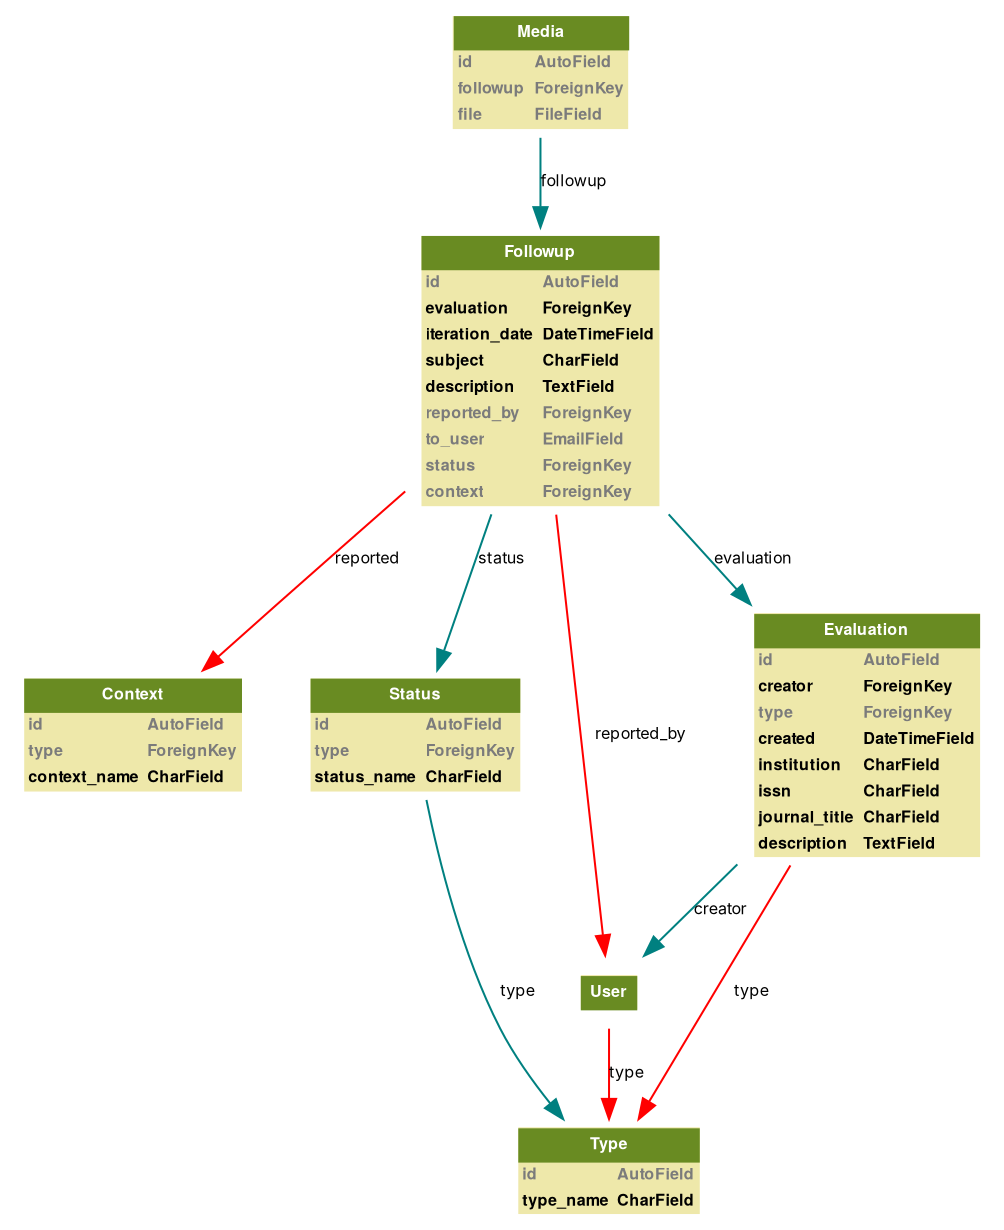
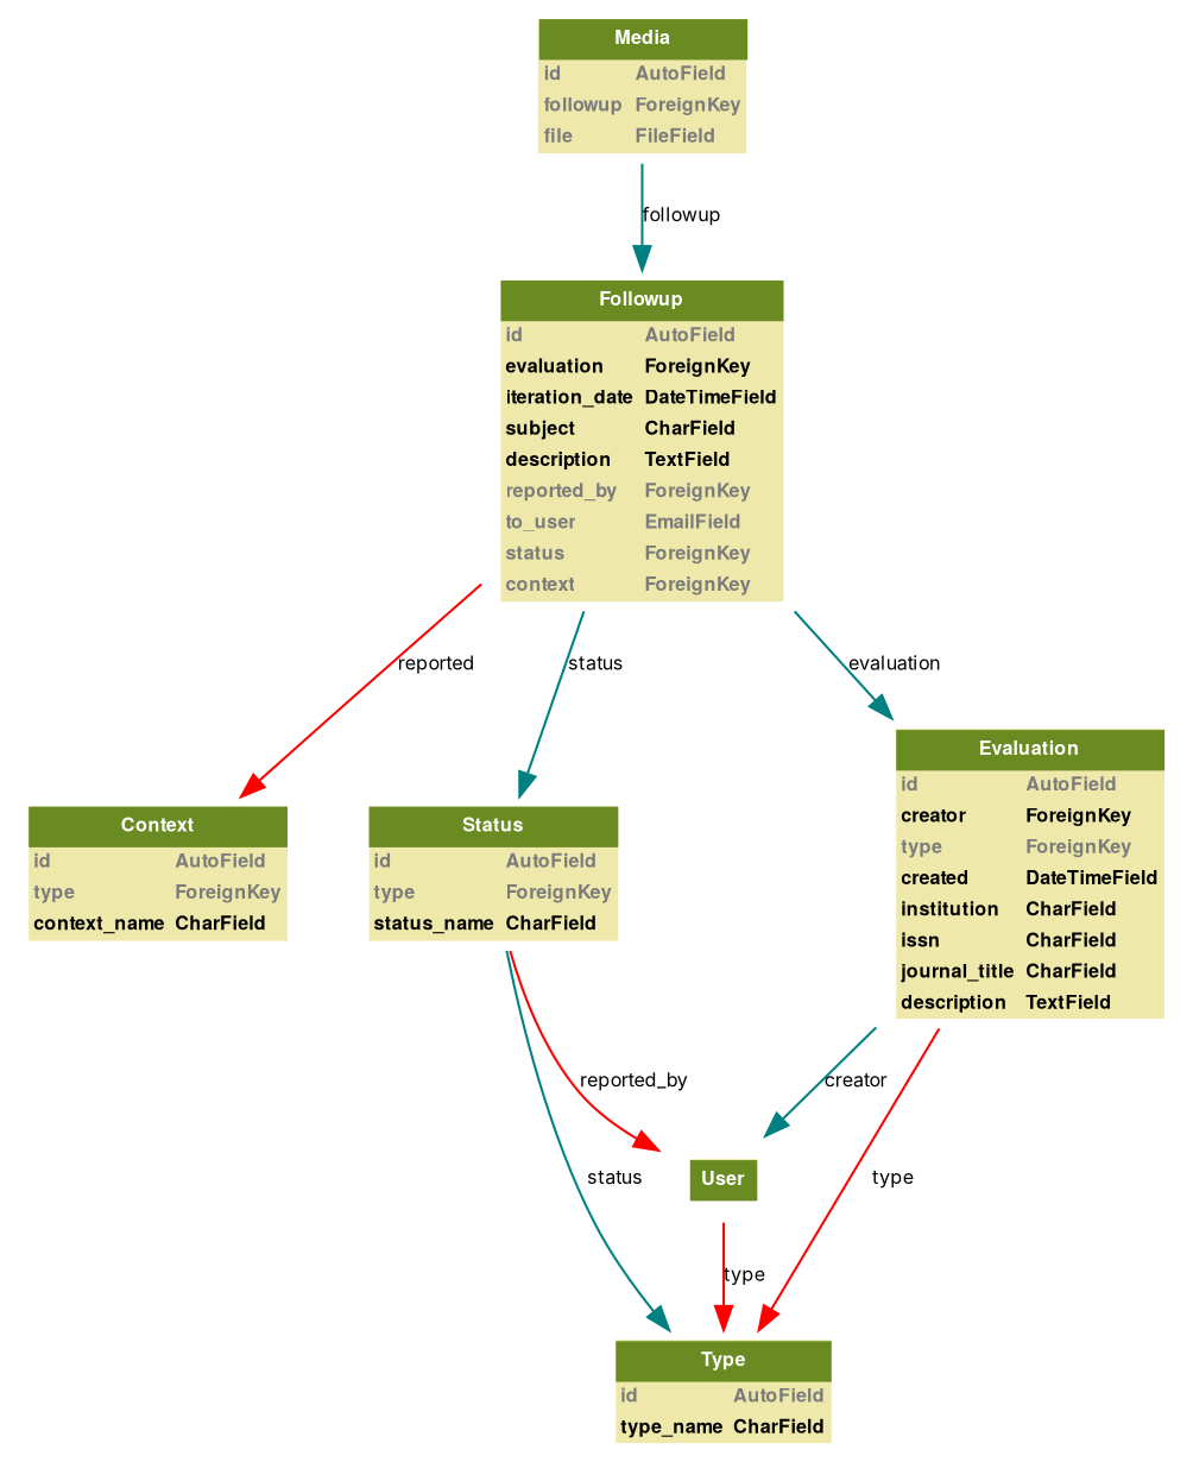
  digraph {
    fontname=Inter
    fontsize=8
    node [fontname=Inter fontsize=8 shape=plaintext]
    edge [color=teal fontname=Inter fontsize=8]
    n1 [label=< <TABLE BGCOLOR="palegoldenrod" BORDER="0" CELLBORDER="0" CELLSPACING="0"> <TR><TD COLSPAN="2" CELLPADDING="4" ALIGN="CENTER" BGCOLOR="olivedrab4" ><FONT FACE="Helvetica Bold" COLOR="white" >Type</FONT></TD></TR>    <TR><TD ALIGN="LEFT" BORDER="0" ><FONT COLOR="#7B7B7B" FACE="Helvetica Bold">id</FONT ></TD> <TD ALIGN="LEFT" ><FONT COLOR="#7B7B7B" FACE="Helvetica Bold">AutoField</FONT ></TD></TR>  <TR><TD ALIGN="LEFT" BORDER="0" ><FONT FACE="Helvetica Bold">type_name</FONT ></TD> <TD ALIGN="LEFT" ><FONT FACE="Helvetica Bold">CharField</FONT ></TD></TR>   </TABLE> >]
    n2 [label=< <TABLE BGCOLOR="palegoldenrod" BORDER="0" CELLBORDER="0" CELLSPACING="0"> <TR><TD COLSPAN="2" CELLPADDING="4" ALIGN="CENTER" BGCOLOR="olivedrab4" ><FONT FACE="Helvetica Bold" COLOR="white" >Context</FONT></TD></TR>    <TR><TD ALIGN="LEFT" BORDER="0" ><FONT COLOR="#7B7B7B" FACE="Helvetica Bold">id</FONT ></TD> <TD ALIGN="LEFT" ><FONT COLOR="#7B7B7B" FACE="Helvetica Bold">AutoField</FONT ></TD></TR>  <TR><TD ALIGN="LEFT" BORDER="0" ><FONT COLOR="#7B7B7B" FACE="Helvetica Bold">type</FONT ></TD> <TD ALIGN="LEFT" ><FONT COLOR="#7B7B7B" FACE="Helvetica Bold">ForeignKey</FONT ></TD></TR>  <TR><TD ALIGN="LEFT" BORDER="0" ><FONT FACE="Helvetica Bold">context_name</FONT ></TD> <TD ALIGN="LEFT" ><FONT FACE="Helvetica Bold">CharField</FONT ></TD></TR>   </TABLE> >]
    n3 [label=< <TABLE BGCOLOR="palegoldenrod" BORDER="0" CELLBORDER="0" CELLSPACING="0"> <TR><TD COLSPAN="2" CELLPADDING="4" ALIGN="CENTER" BGCOLOR="olivedrab4" ><FONT FACE="Helvetica Bold" COLOR="white" >Status</FONT></TD></TR>    <TR><TD ALIGN="LEFT" BORDER="0" ><FONT COLOR="#7B7B7B" FACE="Helvetica Bold">id</FONT ></TD> <TD ALIGN="LEFT" ><FONT COLOR="#7B7B7B" FACE="Helvetica Bold">AutoField</FONT ></TD></TR>  <TR><TD ALIGN="LEFT" BORDER="0" ><FONT COLOR="#7B7B7B" FACE="Helvetica Bold">type</FONT ></TD> <TD ALIGN="LEFT" ><FONT COLOR="#7B7B7B" FACE="Helvetica Bold">ForeignKey</FONT ></TD></TR>  <TR><TD ALIGN="LEFT" BORDER="0" ><FONT FACE="Helvetica Bold">status_name</FONT ></TD> <TD ALIGN="LEFT" ><FONT FACE="Helvetica Bold">CharField</FONT ></TD></TR>   </TABLE> >]
    n4 [label=< <TABLE BGCOLOR="palegoldenrod" BORDER="0" CELLBORDER="0" CELLSPACING="0"> <TR><TD COLSPAN="2" CELLPADDING="4" ALIGN="CENTER" BGCOLOR="olivedrab4" ><FONT FACE="Helvetica Bold" COLOR="white" >Evaluation</FONT></TD></TR>    <TR><TD ALIGN="LEFT" BORDER="0" ><FONT COLOR="#7B7B7B" FACE="Helvetica Bold">id</FONT ></TD> <TD ALIGN="LEFT" ><FONT COLOR="#7B7B7B" FACE="Helvetica Bold">AutoField</FONT ></TD></TR>  <TR><TD ALIGN="LEFT" BORDER="0" ><FONT FACE="Helvetica Bold">creator</FONT ></TD> <TD ALIGN="LEFT" ><FONT FACE="Helvetica Bold">ForeignKey</FONT ></TD></TR>  <TR><TD ALIGN="LEFT" BORDER="0" ><FONT COLOR="#7B7B7B" FACE="Helvetica Bold">type</FONT ></TD> <TD ALIGN="LEFT" ><FONT COLOR="#7B7B7B" FACE="Helvetica Bold">ForeignKey</FONT ></TD></TR>  <TR><TD ALIGN="LEFT" BORDER="0" ><FONT FACE="Helvetica Bold">created</FONT ></TD> <TD ALIGN="LEFT" ><FONT FACE="Helvetica Bold">DateTimeField</FONT ></TD></TR>  <TR><TD ALIGN="LEFT" BORDER="0" ><FONT FACE="Helvetica Bold">institution</FONT ></TD> <TD ALIGN="LEFT" ><FONT FACE="Helvetica Bold">CharField</FONT ></TD></TR>  <TR><TD ALIGN="LEFT" BORDER="0" ><FONT FACE="Helvetica Bold">issn</FONT ></TD> <TD ALIGN="LEFT" ><FONT FACE="Helvetica Bold">CharField</FONT ></TD></TR>  <TR><TD ALIGN="LEFT" BORDER="0" ><FONT FACE="Helvetica Bold">journal_title</FONT ></TD> <TD ALIGN="LEFT" ><FONT FACE="Helvetica Bold">CharField</FONT ></TD></TR>  <TR><TD ALIGN="LEFT" BORDER="0" ><FONT FACE="Helvetica Bold">description</FONT ></TD> <TD ALIGN="LEFT" ><FONT FACE="Helvetica Bold">TextField</FONT ></TD></TR>   </TABLE> >]
    n5 [label=< <TABLE BGCOLOR="palegoldenrod" BORDER="0" CELLBORDER="0" CELLSPACING="0"> <TR><TD COLSPAN="2" CELLPADDING="4" ALIGN="CENTER" BGCOLOR="olivedrab4" ><FONT FACE="Helvetica Bold" COLOR="white" >User</FONT></TD></TR> </TABLE> >]
    n6 [label=< <TABLE BGCOLOR="palegoldenrod" BORDER="0" CELLBORDER="0" CELLSPACING="0"> <TR><TD COLSPAN="2" CELLPADDING="4" ALIGN="CENTER" BGCOLOR="olivedrab4" ><FONT FACE="Helvetica Bold" COLOR="white" >Followup</FONT></TD></TR>    <TR><TD ALIGN="LEFT" BORDER="0" ><FONT COLOR="#7B7B7B" FACE="Helvetica Bold">id</FONT ></TD> <TD ALIGN="LEFT" ><FONT COLOR="#7B7B7B" FACE="Helvetica Bold">AutoField</FONT ></TD></TR>  <TR><TD ALIGN="LEFT" BORDER="0" ><FONT FACE="Helvetica Bold">evaluation</FONT ></TD> <TD ALIGN="LEFT" ><FONT FACE="Helvetica Bold">ForeignKey</FONT ></TD></TR>  <TR><TD ALIGN="LEFT" BORDER="0" ><FONT FACE="Helvetica Bold">iteration_date</FONT ></TD> <TD ALIGN="LEFT" ><FONT FACE="Helvetica Bold">DateTimeField</FONT ></TD></TR>  <TR><TD ALIGN="LEFT" BORDER="0" ><FONT FACE="Helvetica Bold">subject</FONT ></TD> <TD ALIGN="LEFT" ><FONT FACE="Helvetica Bold">CharField</FONT ></TD></TR>  <TR><TD ALIGN="LEFT" BORDER="0" ><FONT FACE="Helvetica Bold">description</FONT ></TD> <TD ALIGN="LEFT" ><FONT FACE="Helvetica Bold">TextField</FONT ></TD></TR>  <TR><TD ALIGN="LEFT" BORDER="0" ><FONT COLOR="#7B7B7B" FACE="Helvetica Bold">reported_by</FONT ></TD> <TD ALIGN="LEFT" ><FONT COLOR="#7B7B7B" FACE="Helvetica Bold">ForeignKey</FONT ></TD></TR>  <TR><TD ALIGN="LEFT" BORDER="0" ><FONT COLOR="#7B7B7B" FACE="Helvetica Bold">to_user</FONT ></TD> <TD ALIGN="LEFT" ><FONT COLOR="#7B7B7B" FACE="Helvetica Bold">EmailField</FONT ></TD></TR>  <TR><TD ALIGN="LEFT" BORDER="0" ><FONT COLOR="#7B7B7B" FACE="Helvetica Bold">status</FONT ></TD> <TD ALIGN="LEFT" ><FONT COLOR="#7B7B7B" FACE="Helvetica Bold">ForeignKey</FONT ></TD></TR>  <TR><TD ALIGN="LEFT" BORDER="0" ><FONT COLOR="#7B7B7B" FACE="Helvetica Bold">context</FONT ></TD> <TD ALIGN="LEFT" ><FONT COLOR="#7B7B7B" FACE="Helvetica Bold">ForeignKey</FONT ></TD></TR>   </TABLE> >]
    n7 [label=< <TABLE BGCOLOR="palegoldenrod" BORDER="0" CELLBORDER="0" CELLSPACING="0"> <TR><TD COLSPAN="2" CELLPADDING="4" ALIGN="CENTER" BGCOLOR="olivedrab4" ><FONT FACE="Helvetica Bold" COLOR="white" >Media</FONT></TD></TR>    <TR><TD ALIGN="LEFT" BORDER="0" ><FONT COLOR="#7B7B7B" FACE="Helvetica Bold">id</FONT ></TD> <TD ALIGN="LEFT" ><FONT COLOR="#7B7B7B" FACE="Helvetica Bold">AutoField</FONT ></TD></TR>  <TR><TD ALIGN="LEFT" BORDER="0" ><FONT COLOR="#7B7B7B" FACE="Helvetica Bold">followup</FONT ></TD> <TD ALIGN="LEFT" ><FONT COLOR="#7B7B7B" FACE="Helvetica Bold">ForeignKey</FONT ></TD></TR>  <TR><TD ALIGN="LEFT" BORDER="0" ><FONT COLOR="#7B7B7B" FACE="Helvetica Bold">file</FONT ></TD> <TD ALIGN="LEFT" ><FONT COLOR="#7B7B7B" FACE="Helvetica Bold">FileField</FONT ></TD></TR>   </TABLE> >]
-   n3 -> n1 [label=type]
+   n3 -> n1 [label=status]
    n4 -> n1 [color=red label=type]
    n4 -> n5 [label=creator]
    n5 -> n1 [color=red label=type]
    n6 -> n2 [color=red label=reported]
    n6 -> n3 [label=status]
    n6 -> n4 [label=evaluation]
-   n6 -> n5 [color=red label=reported_by]
+   n3 -> n5 [color=red label=reported_by]
    n7 -> n6 [label=followup]
  }
